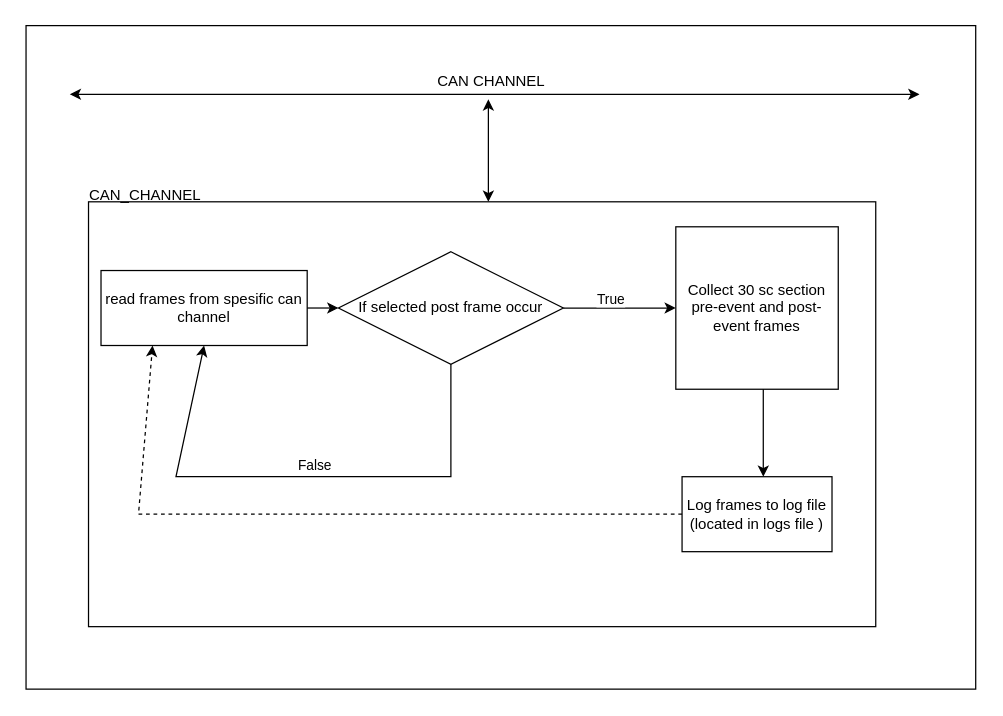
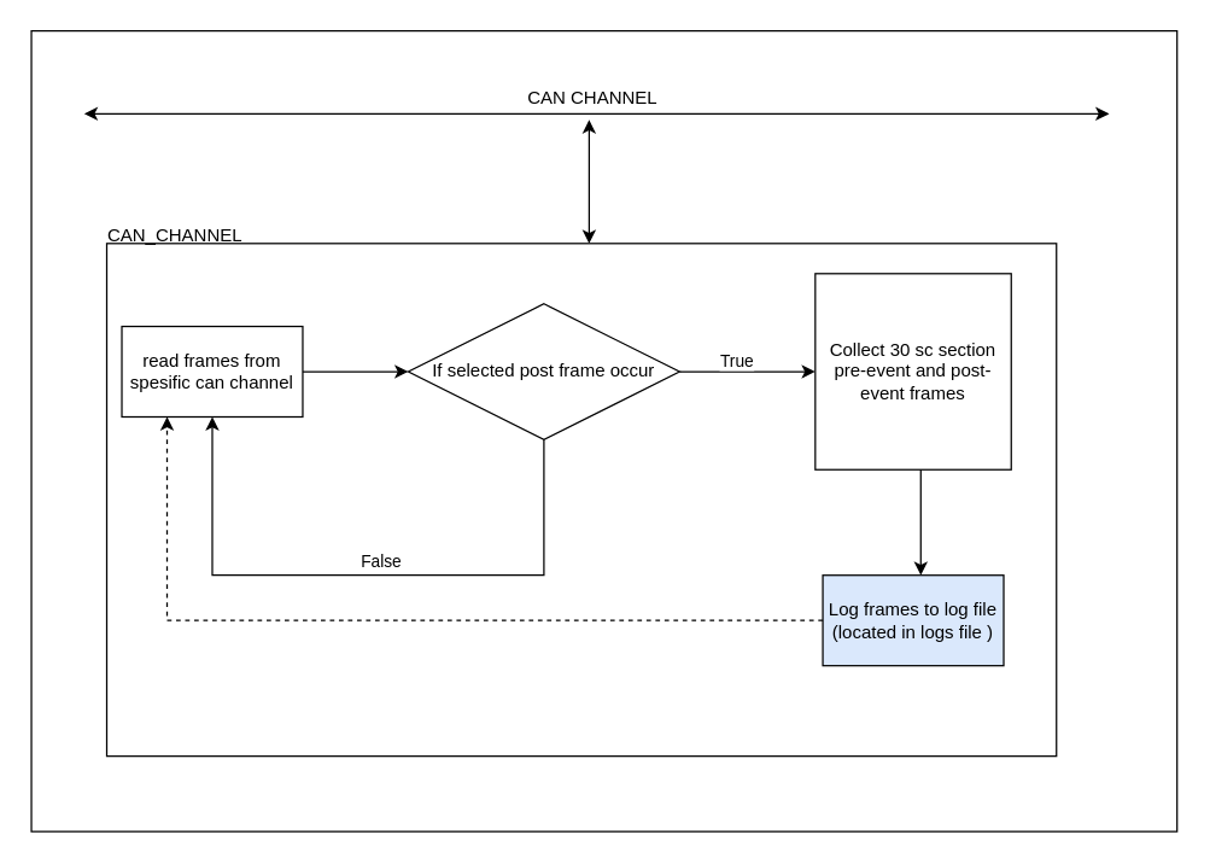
  <mxCell id="0" />
  <mxCell id="1" parent="0" />
  <mxCell id="2" value="" style="rounded=0;whiteSpace=wrap;html=1;" vertex="1" parent="1"><mxGeometry x="20" y="20" width="760" height="531" as="geometry" /></mxCell>
  <mxCell id="3" value="" style="endArrow=classic;startArrow=classic;html=1;rounded=0;" edge="1" parent="1"><mxGeometry width="50" height="50" relative="1" as="geometry"><mxPoint x="55" y="75" as="sourcePoint" /><mxPoint x="735" y="75" as="targetPoint" /></mxGeometry></mxCell>
  <mxCell id="4" value="CAN CHANNEL" style="text;html=1;align=center;verticalAlign=middle;resizable=0;points=[];autosize=1;strokeColor=none;fillColor=none;" vertex="1" parent="1"><mxGeometry x="337" y="50" width="110" height="30" as="geometry" /></mxCell>
  <mxCell id="5" value="" style="endArrow=classic;startArrow=classic;html=1;rounded=0;" edge="1" parent="1"><mxGeometry width="50" height="50" relative="1" as="geometry"><mxPoint x="390" y="161" as="sourcePoint" /><mxPoint x="390" y="79" as="targetPoint" /></mxGeometry></mxCell>
  <mxCell id="6" value="" style="rounded=0;whiteSpace=wrap;html=1;" vertex="1" parent="1"><mxGeometry x="70" y="161" width="630" height="340" as="geometry" /></mxCell>
  <mxCell id="7" value="CAN_CHANNEL" style="text;html=1;align=center;verticalAlign=middle;resizable=0;points=[];autosize=1;strokeColor=none;fillColor=none;" vertex="1" parent="1"><mxGeometry x="60" y="141" width="110" height="30" as="geometry" /></mxCell>
- <mxCell id="8" value="read frames from spesific can channel" style="rounded=0;whiteSpace=wrap;html=1;" vertex="1" parent="1"><mxGeometry x="80" y="216" width="165" height="60" as="geometry" /></mxCell>
+ <mxCell id="8" value="read frames from spesific can channel" style="rounded=0;whiteSpace=wrap;html=1;" vertex="1" parent="1"><mxGeometry x="80" y="216" width="120" height="60" as="geometry" /></mxCell>
  <mxCell id="9" value="" style="endArrow=classic;html=1;rounded=0;exitX=1;exitY=0.5;exitDx=0;exitDy=0;entryX=0;entryY=0.5;entryDx=0;entryDy=0;" edge="1" parent="1" source="8" target="10"><mxGeometry width="50" height="50" relative="1" as="geometry"><mxPoint x="320" y="311" as="sourcePoint" /><mxPoint x="370" y="261" as="targetPoint" /></mxGeometry></mxCell>
  <mxCell id="10" value="If selected post frame occur " style="rhombus;whiteSpace=wrap;html=1;" vertex="1" parent="1"><mxGeometry x="270" y="201" width="180" height="90" as="geometry" /></mxCell>
  <mxCell id="11" value="" style="endArrow=classic;html=1;rounded=0;exitX=0.5;exitY=1;exitDx=0;exitDy=0;entryX=0.5;entryY=1;entryDx=0;entryDy=0;" edge="1" parent="1" source="10" target="8"><mxGeometry width="50" height="50" relative="1" as="geometry"><mxPoint x="320" y="311" as="sourcePoint" /><mxPoint x="370" y="261" as="targetPoint" /><Array as="points"><mxPoint x="360" y="381" /><mxPoint x="140" y="381" /></Array></mxGeometry></mxCell>
  <mxCell id="12" value="False" style="edgeLabel;html=1;align=center;verticalAlign=middle;resizable=0;points=[];" vertex="1" connectable="0" parent="11"><mxGeometry x="-0.097" y="1" relative="1" as="geometry"><mxPoint x="-12" y="-11" as="offset" /></mxGeometry></mxCell>
  <mxCell id="13" value="" style="endArrow=classic;html=1;rounded=0;exitX=1;exitY=0.5;exitDx=0;exitDy=0;entryX=0;entryY=0.5;entryDx=0;entryDy=0;" edge="1" parent="1" source="10" target="15"><mxGeometry width="50" height="50" relative="1" as="geometry"><mxPoint x="320" y="311" as="sourcePoint" /><mxPoint x="370" y="261" as="targetPoint" /></mxGeometry></mxCell>
  <mxCell id="14" value="True" style="edgeLabel;html=1;align=center;verticalAlign=middle;resizable=0;points=[];" vertex="1" connectable="0" parent="13"><mxGeometry x="-0.323" y="2" relative="1" as="geometry"><mxPoint x="7" y="-6" as="offset" /></mxGeometry></mxCell>
  <mxCell id="15" value="Collect 30 sc section pre-event and post-event frames" style="whiteSpace=wrap;html=1;aspect=fixed;" vertex="1" parent="1"><mxGeometry x="540" y="181" width="130" height="130" as="geometry" /></mxCell>
  <mxCell id="16" value="" style="endArrow=classic;html=1;rounded=0;" edge="1" parent="1"><mxGeometry width="50" height="50" relative="1" as="geometry"><mxPoint x="610.005" y="311" as="sourcePoint" /><mxPoint x="610" y="381" as="targetPoint" /></mxGeometry></mxCell>
- <mxCell id="17" value="&lt;div&gt;Log frames to log file &lt;br&gt;&lt;/div&gt;&lt;div&gt;(located in logs file )&lt;br&gt;&lt;/div&gt;" style="rounded=0;whiteSpace=wrap;html=1;" vertex="1" parent="1"><mxGeometry x="545" y="381" width="120" height="60" as="geometry" /></mxCell>
+ <mxCell id="17" value="&lt;div&gt;Log frames to log file &lt;br&gt;&lt;/div&gt;&lt;div&gt;(located in logs file )&lt;br&gt;&lt;/div&gt;" style="rounded=0;whiteSpace=wrap;html=1;fillColor=#dae8fc;" vertex="1" parent="1"><mxGeometry x="545" y="381" width="120" height="60" as="geometry" /></mxCell>
  <mxCell id="18" value="" style="endArrow=classic;html=1;rounded=0;exitX=0;exitY=0.5;exitDx=0;exitDy=0;entryX=0.25;entryY=1;entryDx=0;entryDy=0;dashed=1;" edge="1" parent="1" source="17" target="8"><mxGeometry width="50" height="50" relative="1" as="geometry"><mxPoint x="320" y="311" as="sourcePoint" /><mxPoint x="430" y="311" as="targetPoint" /><Array as="points"><mxPoint x="110" y="411" /></Array></mxGeometry></mxCell>
